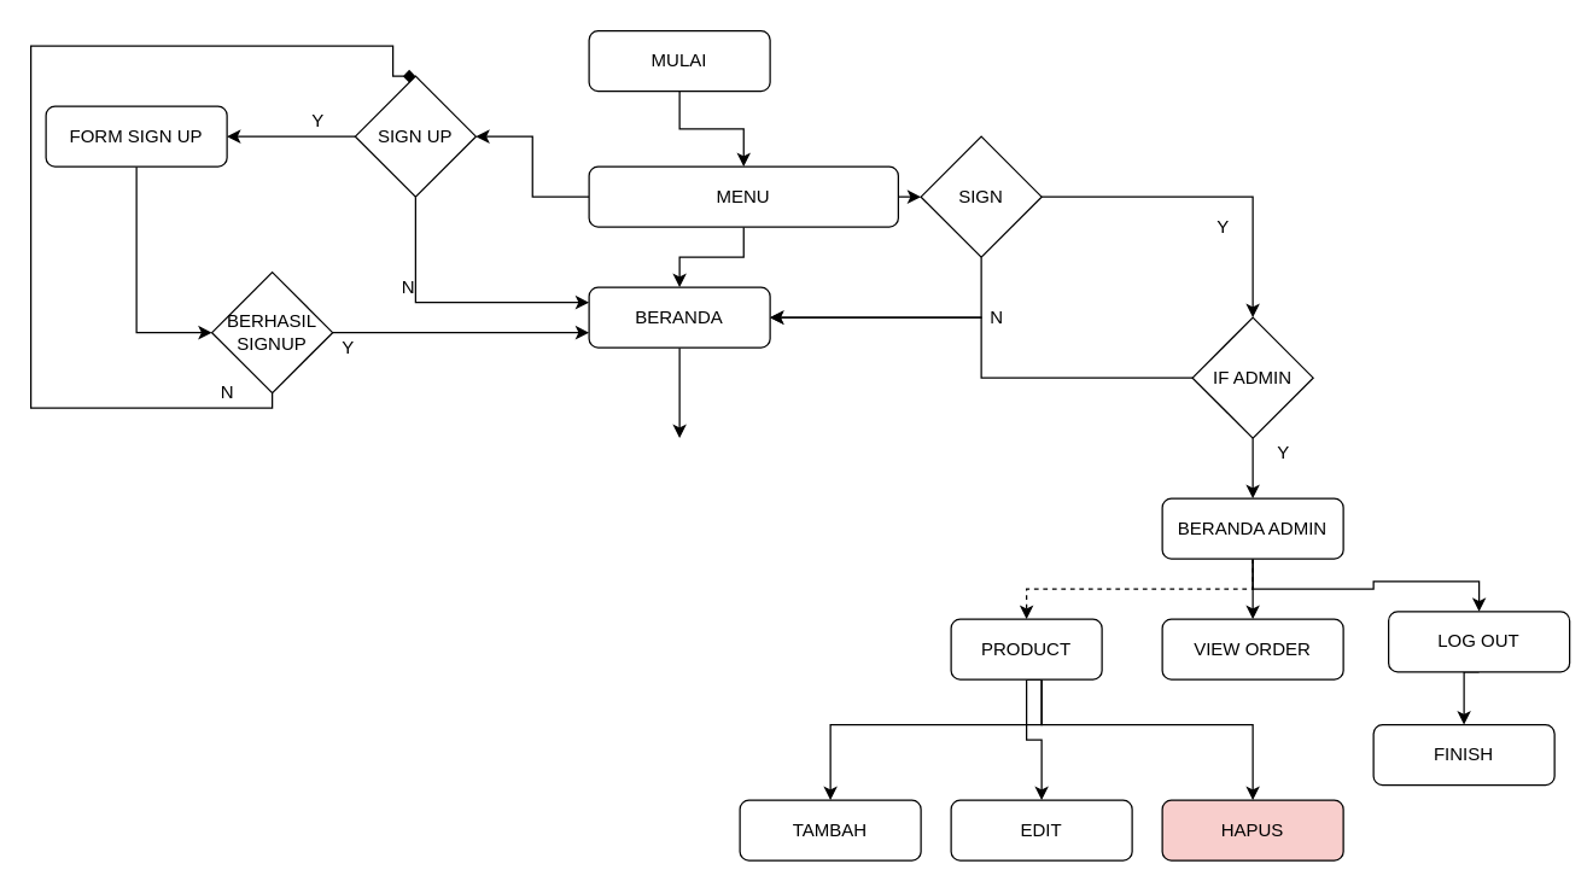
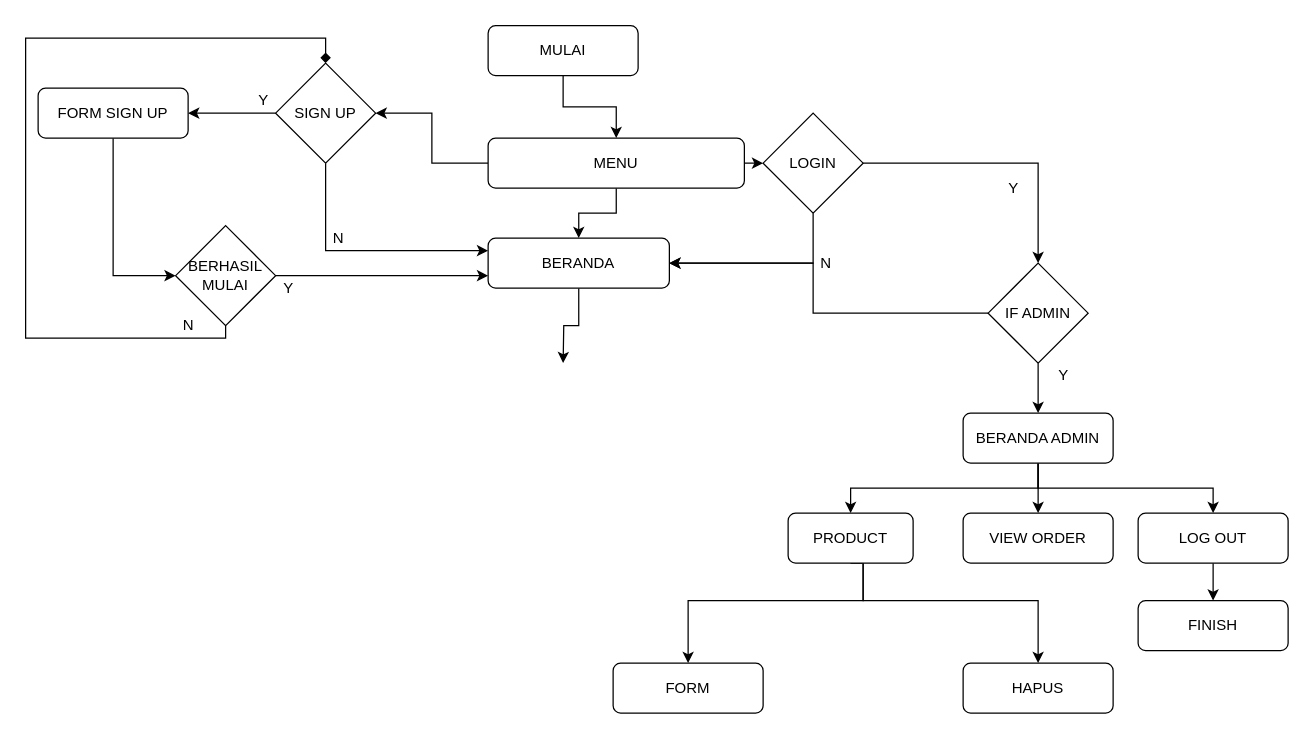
  <mxCell id="0" />
  <mxCell id="1" parent="0" />
  <mxCell id="2" style="edgeStyle=orthogonalEdgeStyle;rounded=0;orthogonalLoop=1;jettySize=auto;html=1;exitX=1;exitY=0.5;exitDx=0;exitDy=0;entryX=0;entryY=0.5;entryDx=0;entryDy=0;" edge="1" parent="1" source="5" target="8"><mxGeometry relative="1" as="geometry" /></mxCell>
  <mxCell id="3" style="edgeStyle=orthogonalEdgeStyle;rounded=0;orthogonalLoop=1;jettySize=auto;html=1;exitX=0.5;exitY=1;exitDx=0;exitDy=0;" edge="1" parent="1" source="5" target="11"><mxGeometry relative="1" as="geometry" /></mxCell>
  <mxCell id="4" style="edgeStyle=orthogonalEdgeStyle;rounded=0;orthogonalLoop=1;jettySize=auto;html=1;entryX=1;entryY=0.5;entryDx=0;entryDy=0;" edge="1" parent="1" source="5" target="22"><mxGeometry relative="1" as="geometry"><mxPoint x="300" y="130" as="targetPoint" /></mxGeometry></mxCell>
  <mxCell id="5" value="MENU" style="rounded=1;whiteSpace=wrap;html=1;fontSize=12;glass=0;strokeWidth=1;shadow=0;" parent="1" vertex="1"><mxGeometry x="390" y="110" width="205" height="40" as="geometry" /></mxCell>
  <mxCell id="6" style="edgeStyle=orthogonalEdgeStyle;rounded=0;orthogonalLoop=1;jettySize=auto;html=1;entryX=1;entryY=0.5;entryDx=0;entryDy=0;exitX=0.5;exitY=1;exitDx=0;exitDy=0;" edge="1" parent="1" source="8" target="11"><mxGeometry relative="1" as="geometry"><mxPoint x="510" y="230" as="targetPoint" /><Array as="points"><mxPoint x="650" y="210" /></Array></mxGeometry></mxCell>
  <mxCell id="7" style="edgeStyle=orthogonalEdgeStyle;rounded=0;orthogonalLoop=1;jettySize=auto;html=1;exitX=1;exitY=0.5;exitDx=0;exitDy=0;entryX=0.5;entryY=0;entryDx=0;entryDy=0;" edge="1" parent="1" source="8" target="16"><mxGeometry relative="1" as="geometry" /></mxCell>
- <mxCell id="8" value="SIGN" style="rhombus;whiteSpace=wrap;html=1;" vertex="1" parent="1"><mxGeometry x="610" y="90" width="80" height="80" as="geometry" /></mxCell>
+ <mxCell id="8" value="LOGIN" style="rhombus;whiteSpace=wrap;html=1;" vertex="1" parent="1"><mxGeometry x="610" y="90" width="80" height="80" as="geometry" /></mxCell>
  <mxCell id="9" value="Y" style="text;html=1;align=center;verticalAlign=middle;resizable=0;points=[];autosize=1;" vertex="1" parent="1"><mxGeometry x="800" y="140" width="20" height="20" as="geometry" /></mxCell>
  <mxCell id="10" style="edgeStyle=orthogonalEdgeStyle;rounded=0;orthogonalLoop=1;jettySize=auto;html=1;exitX=0.5;exitY=1;exitDx=0;exitDy=0;" edge="1" parent="1" source="11"><mxGeometry relative="1" as="geometry"><mxPoint x="450" y="290" as="targetPoint" /></mxGeometry></mxCell>
- <mxCell id="11" value="BERANDA" style="rounded=1;whiteSpace=wrap;html=1;fontSize=12;glass=0;strokeWidth=1;shadow=0;" vertex="1" parent="1"><mxGeometry x="390" y="190" width="120" height="40" as="geometry" /></mxCell>
+ <mxCell id="11" value="BERANDA" style="rounded=1;whiteSpace=wrap;html=1;fontSize=12;glass=0;strokeWidth=1;shadow=0;" vertex="1" parent="1"><mxGeometry x="390" y="190" width="145" height="40" as="geometry" /></mxCell>
  <mxCell id="12" style="edgeStyle=orthogonalEdgeStyle;rounded=0;orthogonalLoop=1;jettySize=auto;html=1;exitX=0.5;exitY=1;exitDx=0;exitDy=0;entryX=0.5;entryY=0;entryDx=0;entryDy=0;" edge="1" parent="1" source="13" target="5"><mxGeometry relative="1" as="geometry" /></mxCell>
  <mxCell id="13" value="MULAI" style="rounded=1;whiteSpace=wrap;html=1;" vertex="1" parent="1"><mxGeometry x="390" y="20" width="120" height="40" as="geometry" /></mxCell>
  <mxCell id="14" style="edgeStyle=orthogonalEdgeStyle;rounded=0;orthogonalLoop=1;jettySize=auto;html=1;exitX=0;exitY=0.5;exitDx=0;exitDy=0;entryX=1;entryY=0.5;entryDx=0;entryDy=0;" edge="1" parent="1" source="16" target="11"><mxGeometry relative="1" as="geometry"><mxPoint x="520" y="210" as="targetPoint" /><Array as="points"><mxPoint x="650" y="250" /><mxPoint x="650" y="210" /></Array></mxGeometry></mxCell>
  <mxCell id="15" style="edgeStyle=orthogonalEdgeStyle;rounded=0;orthogonalLoop=1;jettySize=auto;html=1;exitX=0.5;exitY=1;exitDx=0;exitDy=0;" edge="1" parent="1" source="16"><mxGeometry relative="1" as="geometry"><mxPoint x="830" y="330" as="targetPoint" /></mxGeometry></mxCell>
  <mxCell id="16" value="IF ADMIN" style="rhombus;whiteSpace=wrap;html=1;" vertex="1" parent="1"><mxGeometry x="790" y="210" width="80" height="80" as="geometry" /></mxCell>
  <mxCell id="17" value="N" style="text;html=1;align=center;verticalAlign=middle;resizable=0;points=[];autosize=1;" vertex="1" parent="1"><mxGeometry x="650" y="200" width="20" height="20" as="geometry" /></mxCell>
  <mxCell id="18" style="edgeStyle=orthogonalEdgeStyle;rounded=0;orthogonalLoop=1;jettySize=auto;html=1;entryX=0;entryY=0.5;entryDx=0;entryDy=0;" edge="1" parent="1" source="19" target="25"><mxGeometry relative="1" as="geometry" /></mxCell>
  <mxCell id="19" value="FORM SIGN UP" style="rounded=1;whiteSpace=wrap;html=1;" vertex="1" parent="1"><mxGeometry x="30" y="70" width="120" height="40" as="geometry" /></mxCell>
  <mxCell id="20" style="edgeStyle=orthogonalEdgeStyle;rounded=0;orthogonalLoop=1;jettySize=auto;html=1;exitX=0;exitY=0.5;exitDx=0;exitDy=0;entryX=1;entryY=0.5;entryDx=0;entryDy=0;" edge="1" parent="1" source="22" target="19"><mxGeometry relative="1" as="geometry" /></mxCell>
  <mxCell id="21" style="edgeStyle=orthogonalEdgeStyle;rounded=0;orthogonalLoop=1;jettySize=auto;html=1;exitX=0.5;exitY=1;exitDx=0;exitDy=0;entryX=0;entryY=0.25;entryDx=0;entryDy=0;" edge="1" parent="1" source="22" target="11"><mxGeometry relative="1" as="geometry" /></mxCell>
- <mxCell id="22" value="SIGN UP" style="rhombus;whiteSpace=wrap;html=1;" vertex="1" parent="1"><mxGeometry x="235" y="50" width="80" height="80" as="geometry" /></mxCell>
+ <mxCell id="22" value="SIGN UP" style="rhombus;whiteSpace=wrap;html=1;" vertex="1" parent="1"><mxGeometry x="220" y="50" width="80" height="80" as="geometry" /></mxCell>
  <mxCell id="23" style="edgeStyle=orthogonalEdgeStyle;rounded=0;orthogonalLoop=1;jettySize=auto;html=1;exitX=1;exitY=0.5;exitDx=0;exitDy=0;entryX=0;entryY=0.75;entryDx=0;entryDy=0;" edge="1" parent="1" source="25" target="11"><mxGeometry relative="1" as="geometry" /></mxCell>
  <mxCell id="24" style="edgeStyle=orthogonalEdgeStyle;rounded=0;orthogonalLoop=1;jettySize=auto;html=1;entryX=0.5;entryY=0;entryDx=0;entryDy=0;endArrow=diamond;" edge="1" parent="1" source="25" target="22"><mxGeometry relative="1" as="geometry"><Array as="points"><mxPoint x="180" y="270" /><mxPoint x="20" y="270" /><mxPoint x="20" y="30" /><mxPoint x="260" y="30" /></Array></mxGeometry></mxCell>
- <mxCell id="25" value="BERHASIL SIGNUP" style="rhombus;whiteSpace=wrap;html=1;" vertex="1" parent="1"><mxGeometry x="140" y="180" width="80" height="80" as="geometry" /></mxCell>
+ <mxCell id="25" value="BERHASIL MULAI" style="rhombus;whiteSpace=wrap;html=1;" vertex="1" parent="1"><mxGeometry x="140" y="180" width="80" height="80" as="geometry" /></mxCell>
  <mxCell id="26" value="Y" style="text;html=1;align=center;verticalAlign=middle;resizable=0;points=[];autosize=1;" vertex="1" parent="1"><mxGeometry x="220" y="220" width="20" height="20" as="geometry" /></mxCell>
  <mxCell id="27" value="N" style="text;html=1;align=center;verticalAlign=middle;resizable=0;points=[];autosize=1;" vertex="1" parent="1"><mxGeometry x="260" y="180" width="20" height="20" as="geometry" /></mxCell>
  <mxCell id="28" value="Y" style="text;html=1;align=center;verticalAlign=middle;resizable=0;points=[];autosize=1;" vertex="1" parent="1"><mxGeometry x="200" y="70" width="20" height="20" as="geometry" /></mxCell>
  <mxCell id="29" value="N" style="text;html=1;align=center;verticalAlign=middle;resizable=0;points=[];autosize=1;" vertex="1" parent="1"><mxGeometry x="140" y="250" width="20" height="20" as="geometry" /></mxCell>
  <mxCell id="30" value="Y" style="text;html=1;align=center;verticalAlign=middle;resizable=0;points=[];autosize=1;" vertex="1" parent="1"><mxGeometry x="840" y="290" width="20" height="20" as="geometry" /></mxCell>
  <mxCell id="31" style="edgeStyle=orthogonalEdgeStyle;rounded=0;orthogonalLoop=1;jettySize=auto;html=1;exitX=0.5;exitY=1;exitDx=0;exitDy=0;entryX=0.5;entryY=0;entryDx=0;entryDy=0;" edge="1" parent="1" source="34" target="36"><mxGeometry relative="1" as="geometry" /></mxCell>
  <mxCell id="32" style="edgeStyle=orthogonalEdgeStyle;rounded=0;orthogonalLoop=1;jettySize=auto;html=1;exitX=0.5;exitY=1;exitDx=0;exitDy=0;entryX=0.5;entryY=0;entryDx=0;entryDy=0;" edge="1" parent="1" source="34" target="45"><mxGeometry relative="1" as="geometry" /></mxCell>
- <mxCell id="33" style="edgeStyle=orthogonalEdgeStyle;rounded=0;orthogonalLoop=1;jettySize=auto;html=1;exitX=0.5;exitY=1;exitDx=0;exitDy=0;entryX=0.5;entryY=0;entryDx=0;entryDy=0;dashed=1;" edge="1" parent="1" source="34" target="40"><mxGeometry relative="1" as="geometry" /></mxCell>
+ <mxCell id="33" style="edgeStyle=orthogonalEdgeStyle;rounded=0;orthogonalLoop=1;jettySize=auto;html=1;exitX=0.5;exitY=1;exitDx=0;exitDy=0;entryX=0.5;entryY=0;entryDx=0;entryDy=0;" edge="1" parent="1" source="34" target="40"><mxGeometry relative="1" as="geometry" /></mxCell>
  <mxCell id="34" value="BERANDA ADMIN" style="rounded=1;whiteSpace=wrap;html=1;" vertex="1" parent="1"><mxGeometry x="770" y="330" width="120" height="40" as="geometry" /></mxCell>
  <mxCell id="35" style="edgeStyle=orthogonalEdgeStyle;rounded=0;orthogonalLoop=1;jettySize=auto;html=1;exitX=0.5;exitY=1;exitDx=0;exitDy=0;" edge="1" parent="1" source="34" target="34"><mxGeometry relative="1" as="geometry" /></mxCell>
  <mxCell id="36" value="VIEW ORDER" style="rounded=1;whiteSpace=wrap;html=1;" vertex="1" parent="1"><mxGeometry x="770" y="410" width="120" height="40" as="geometry" /></mxCell>
  <mxCell id="37" style="edgeStyle=orthogonalEdgeStyle;rounded=0;orthogonalLoop=1;jettySize=auto;html=1;exitX=0.5;exitY=1;exitDx=0;exitDy=0;entryX=0.5;entryY=0;entryDx=0;entryDy=0;" edge="1" source="40" target="41" parent="1"><mxGeometry relative="1" as="geometry"><mxPoint x="520" y="530" as="targetPoint" /><Array as="points"><mxPoint x="690" y="480" /><mxPoint x="550" y="480" /></Array></mxGeometry></mxCell>
- <mxCell id="38" style="edgeStyle=orthogonalEdgeStyle;rounded=0;orthogonalLoop=1;jettySize=auto;html=1;entryX=0.5;entryY=0;entryDx=0;entryDy=0;" edge="1" source="40" target="42" parent="1"><mxGeometry relative="1" as="geometry"><mxPoint x="640" y="530" as="targetPoint" /></mxGeometry></mxCell>
  <mxCell id="39" style="edgeStyle=orthogonalEdgeStyle;rounded=0;orthogonalLoop=1;jettySize=auto;html=1;exitX=0.5;exitY=1;exitDx=0;exitDy=0;entryX=0.5;entryY=0;entryDx=0;entryDy=0;" edge="1" source="40" target="43" parent="1"><mxGeometry relative="1" as="geometry"><mxPoint x="760" y="530" as="targetPoint" /><Array as="points"><mxPoint x="690" y="480" /><mxPoint x="830" y="480" /></Array></mxGeometry></mxCell>
  <mxCell id="40" value="PRODUCT" style="rounded=1;whiteSpace=wrap;html=1;" vertex="1" parent="1"><mxGeometry x="630" y="410" width="100" height="40" as="geometry" /></mxCell>
- <mxCell id="41" value="TAMBAH" style="rounded=1;whiteSpace=wrap;html=1;" vertex="1" parent="1"><mxGeometry x="490" y="530" width="120" height="40" as="geometry" /></mxCell>
- <mxCell id="42" value="EDIT" style="rounded=1;whiteSpace=wrap;html=1;" vertex="1" parent="1"><mxGeometry x="630" y="530" width="120" height="40" as="geometry" /></mxCell>
- <mxCell id="43" value="HAPUS" style="rounded=1;whiteSpace=wrap;html=1;fillColor=#f8cecc;" vertex="1" parent="1"><mxGeometry x="770" y="530" width="120" height="40" as="geometry" /></mxCell>
+ <mxCell id="41" value="FORM" style="rounded=1;whiteSpace=wrap;html=1;" vertex="1" parent="1"><mxGeometry x="490" y="530" width="120" height="40" as="geometry" /></mxCell>
+ <mxCell id="43" value="HAPUS" style="rounded=1;whiteSpace=wrap;html=1;" vertex="1" parent="1"><mxGeometry x="770" y="530" width="120" height="40" as="geometry" /></mxCell>
  <mxCell id="44" style="edgeStyle=orthogonalEdgeStyle;rounded=0;orthogonalLoop=1;jettySize=auto;html=1;exitX=0.5;exitY=1;exitDx=0;exitDy=0;" edge="1" source="45" parent="1"><mxGeometry relative="1" as="geometry"><mxPoint x="970" y="480" as="targetPoint" /></mxGeometry></mxCell>
- <mxCell id="45" value="LOG OUT" style="rounded=1;whiteSpace=wrap;html=1;" vertex="1" parent="1"><mxGeometry x="920" y="405" width="120" height="40" as="geometry" /></mxCell>
+ <mxCell id="45" value="LOG OUT" style="rounded=1;whiteSpace=wrap;html=1;" vertex="1" parent="1"><mxGeometry x="910" y="410" width="120" height="40" as="geometry" /></mxCell>
  <mxCell id="46" value="FINISH" style="rounded=1;whiteSpace=wrap;html=1;" vertex="1" parent="1"><mxGeometry x="910" y="480" width="120" height="40" as="geometry" /></mxCell>
